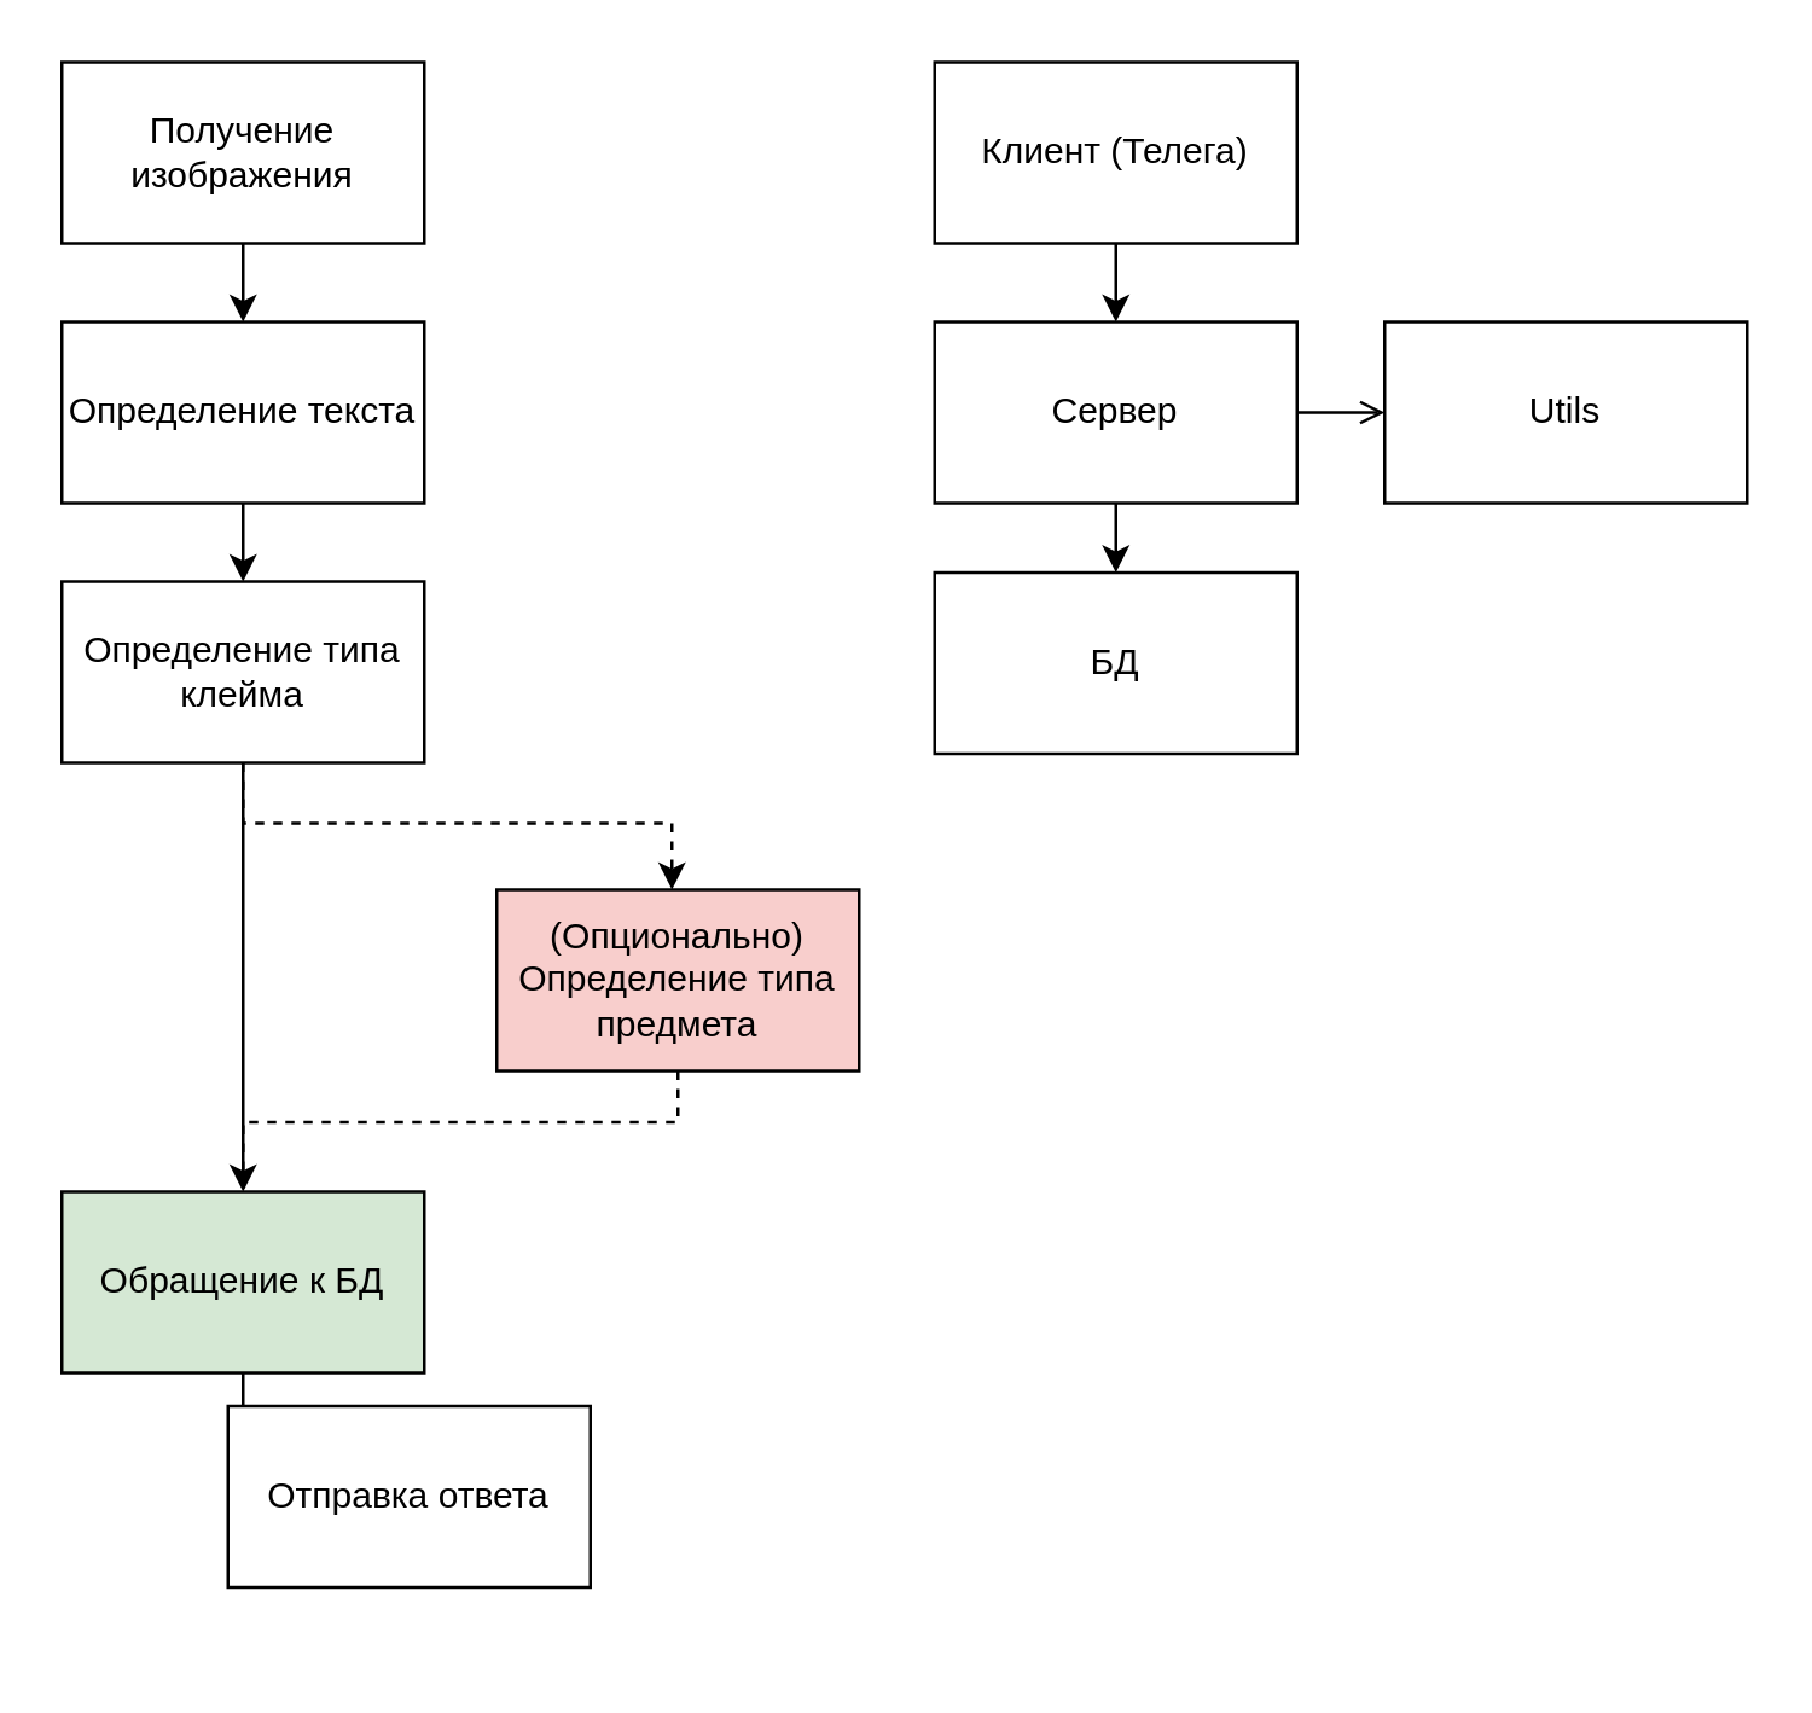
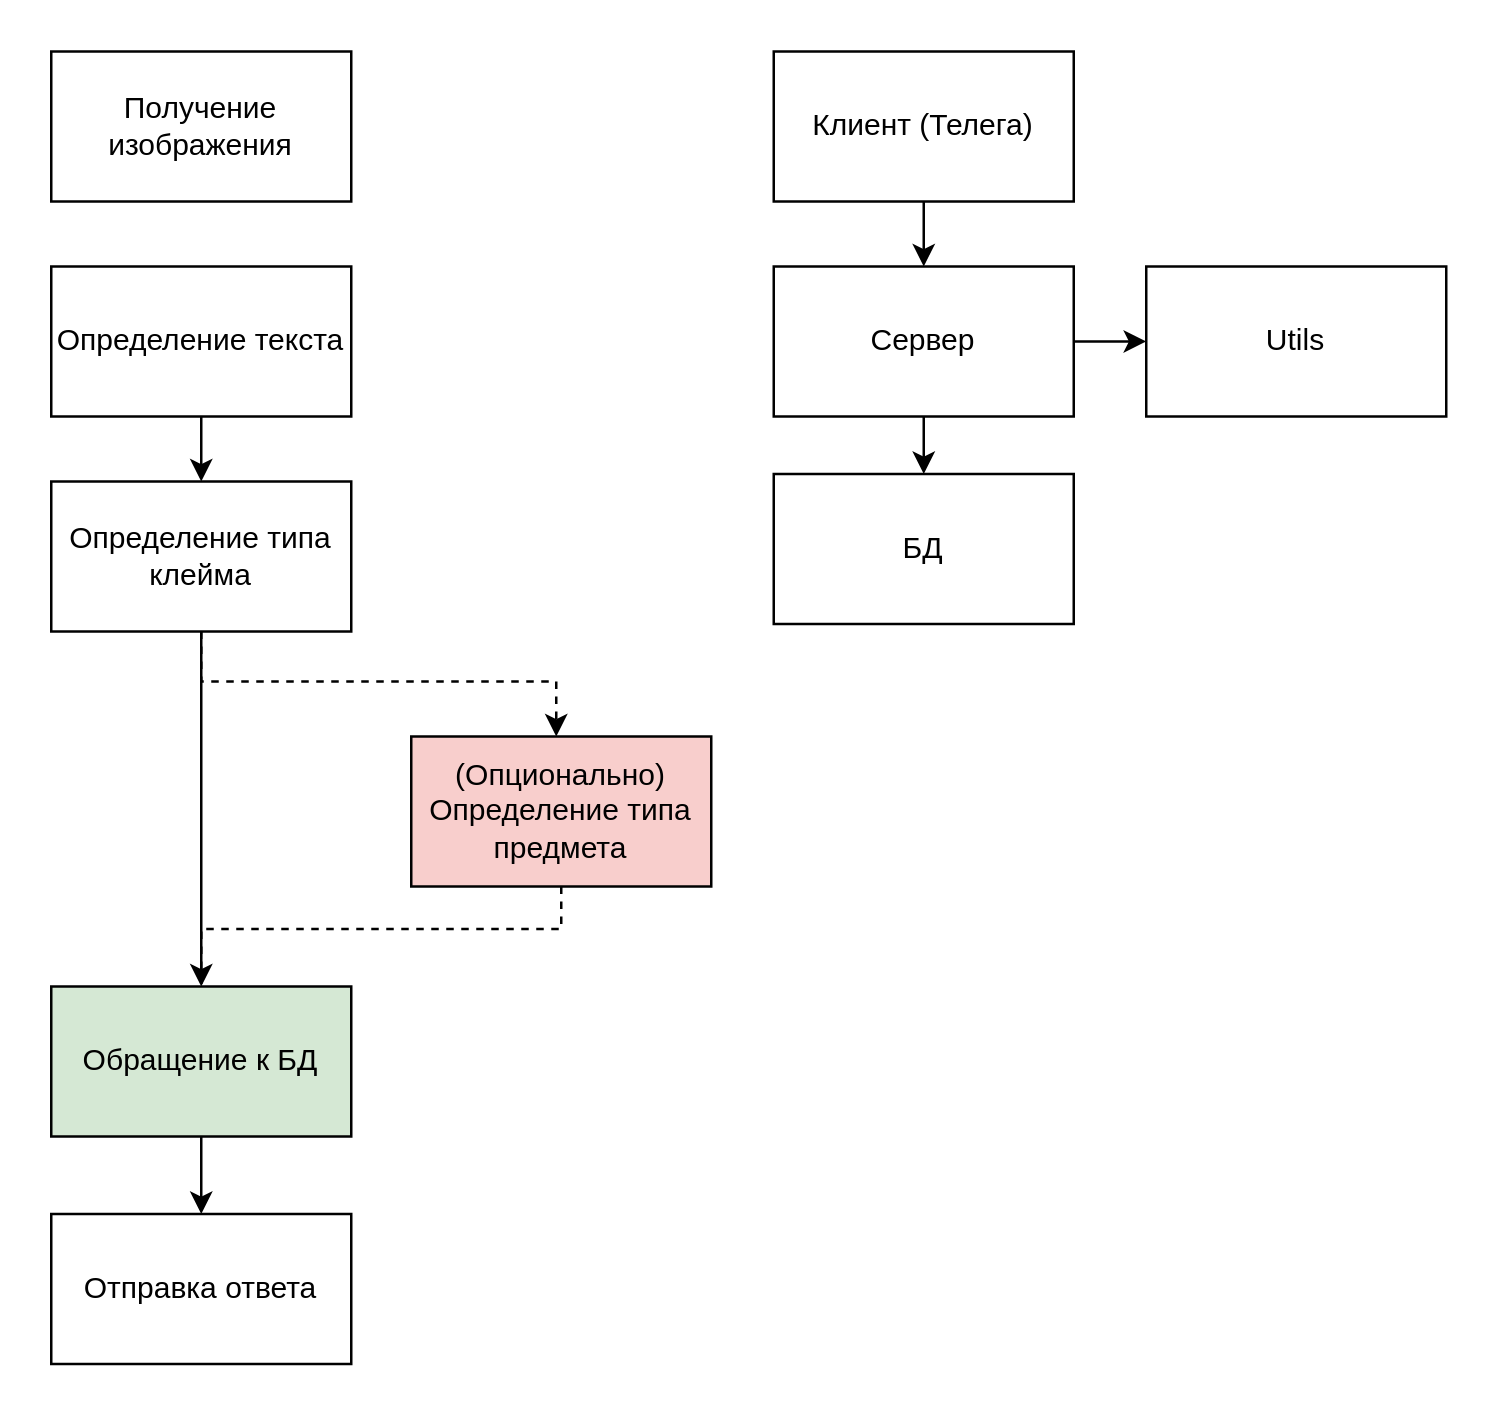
  <mxCell id="0" />
  <mxCell id="1" parent="0" />
  <mxCell id="2" style="edgeStyle=orthogonalEdgeStyle;rounded=0;orthogonalLoop=1;jettySize=auto;html=1;entryX=0.5;entryY=0;entryDx=0;entryDy=0;" edge="1" parent="1" source="3" target="8"><mxGeometry relative="1" as="geometry" /></mxCell>
  <mxCell id="3" value="Определение текста" style="rounded=0;whiteSpace=wrap;html=1;" vertex="1" parent="1"><mxGeometry x="20" y="106" width="120" height="60" as="geometry" /></mxCell>
- <mxCell id="4" style="edgeStyle=orthogonalEdgeStyle;rounded=0;orthogonalLoop=1;jettySize=auto;html=1;" edge="1" parent="1" source="5" target="3"><mxGeometry relative="1" as="geometry" /></mxCell>
  <mxCell id="5" value="Получение изображения" style="rounded=0;whiteSpace=wrap;html=1;" vertex="1" parent="1"><mxGeometry x="20" y="20" width="120" height="60" as="geometry" /></mxCell>
  <mxCell id="6" style="edgeStyle=orthogonalEdgeStyle;rounded=0;orthogonalLoop=1;jettySize=auto;html=1;" edge="1" parent="1" source="8" target="12"><mxGeometry relative="1" as="geometry"><mxPoint x="80" y="398.857" as="targetPoint" /></mxGeometry></mxCell>
  <mxCell id="7" style="edgeStyle=orthogonalEdgeStyle;rounded=0;orthogonalLoop=1;jettySize=auto;html=1;dashed=1;" edge="1" parent="1" source="8" target="10"><mxGeometry relative="1" as="geometry"><Array as="points"><mxPoint x="80" y="272" /><mxPoint x="222" y="272" /></Array></mxGeometry></mxCell>
  <mxCell id="8" value="Определение типа клейма" style="rounded=0;whiteSpace=wrap;html=1;" vertex="1" parent="1"><mxGeometry x="20" y="192" width="120" height="60" as="geometry" /></mxCell>
  <mxCell id="9" style="edgeStyle=orthogonalEdgeStyle;rounded=0;orthogonalLoop=1;jettySize=auto;html=1;entryX=0.5;entryY=0;entryDx=0;entryDy=0;dashed=1;endArrow=none;" edge="1" parent="1" source="10" target="12"><mxGeometry relative="1" as="geometry"><Array as="points"><mxPoint x="224" y="371" /><mxPoint x="80" y="371" /></Array></mxGeometry></mxCell>
  <mxCell id="10" value="(Опционально) Определение типа предмета" style="rounded=0;whiteSpace=wrap;html=1;fillColor=#f8cecc;" vertex="1" parent="1"><mxGeometry x="164" y="294" width="120" height="60" as="geometry" /></mxCell>
  <mxCell id="11" style="edgeStyle=orthogonalEdgeStyle;rounded=0;orthogonalLoop=1;jettySize=auto;html=1;" edge="1" parent="1" source="12" target="13"><mxGeometry relative="1" as="geometry" /></mxCell>
  <mxCell id="12" value="Обращение к БД" style="rounded=0;whiteSpace=wrap;html=1;fillColor=#d5e8d4;" vertex="1" parent="1"><mxGeometry x="20" y="394" width="120" height="60" as="geometry" /></mxCell>
- <mxCell id="13" value="Отправка ответа" style="rounded=0;whiteSpace=wrap;html=1;" vertex="1" parent="1"><mxGeometry x="75" y="465" width="120" height="60" as="geometry" /></mxCell>
+ <mxCell id="13" value="Отправка ответа" style="rounded=0;whiteSpace=wrap;html=1;" vertex="1" parent="1"><mxGeometry x="20" y="485" width="120" height="60" as="geometry" /></mxCell>
  <mxCell id="14" style="edgeStyle=orthogonalEdgeStyle;rounded=0;orthogonalLoop=1;jettySize=auto;html=1;" edge="1" parent="1" source="15" target="18"><mxGeometry relative="1" as="geometry" /></mxCell>
  <mxCell id="15" value="Клиент (Телега)" style="rounded=0;whiteSpace=wrap;html=1;" vertex="1" parent="1"><mxGeometry x="309" y="20" width="120" height="60" as="geometry" /></mxCell>
  <mxCell id="16" style="edgeStyle=orthogonalEdgeStyle;rounded=0;orthogonalLoop=1;jettySize=auto;html=1;" edge="1" parent="1" source="18" target="19"><mxGeometry relative="1" as="geometry" /></mxCell>
- <mxCell id="17" style="edgeStyle=orthogonalEdgeStyle;rounded=0;orthogonalLoop=1;jettySize=auto;html=1;entryX=0;entryY=0.5;entryDx=0;entryDy=0;endArrow=open;" edge="1" parent="1" source="18" target="20"><mxGeometry relative="1" as="geometry" /></mxCell>
+ <mxCell id="17" style="edgeStyle=orthogonalEdgeStyle;rounded=0;orthogonalLoop=1;jettySize=auto;html=1;entryX=0;entryY=0.5;entryDx=0;entryDy=0;" edge="1" parent="1" source="18" target="20"><mxGeometry relative="1" as="geometry" /></mxCell>
  <mxCell id="18" value="Сервер" style="rounded=0;whiteSpace=wrap;html=1;" vertex="1" parent="1"><mxGeometry x="309" y="106" width="120" height="60" as="geometry" /></mxCell>
  <mxCell id="19" value="БД" style="rounded=0;whiteSpace=wrap;html=1;" vertex="1" parent="1"><mxGeometry x="309" y="189" width="120" height="60" as="geometry" /></mxCell>
  <mxCell id="20" value="Utils" style="rounded=0;whiteSpace=wrap;html=1;" vertex="1" parent="1"><mxGeometry x="458" y="106" width="120" height="60" as="geometry" /></mxCell>
